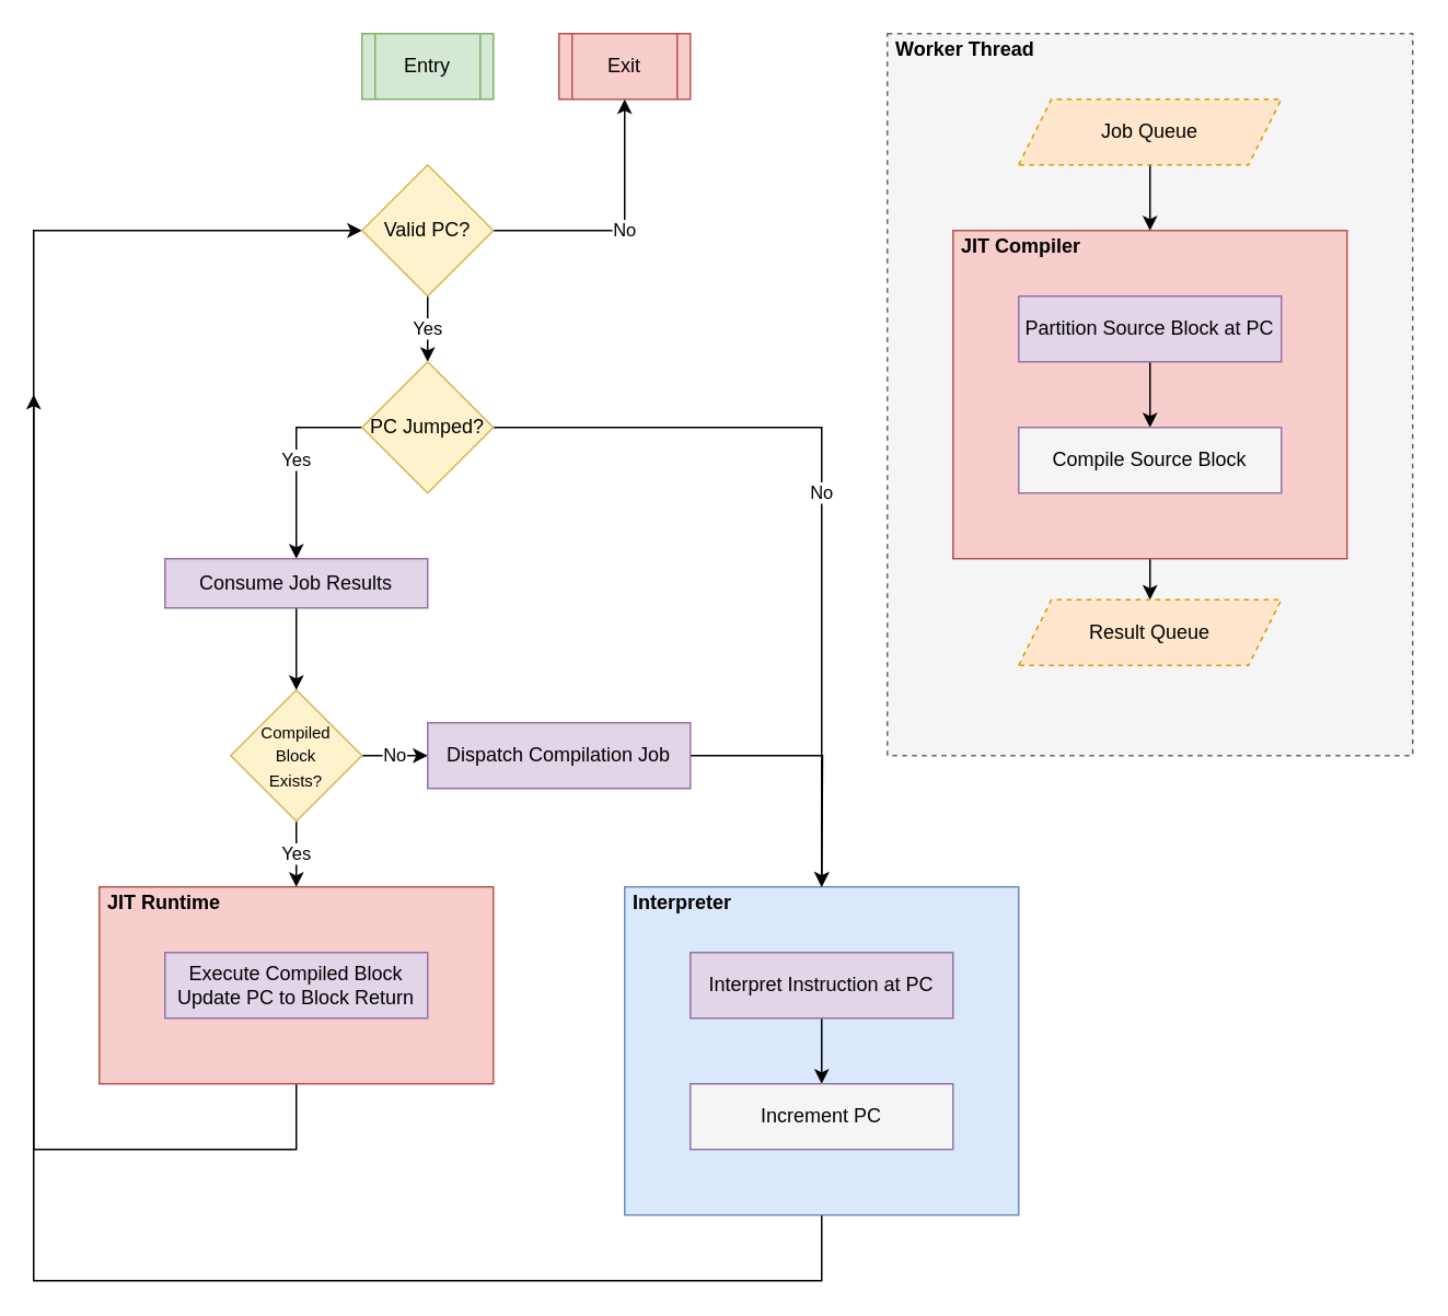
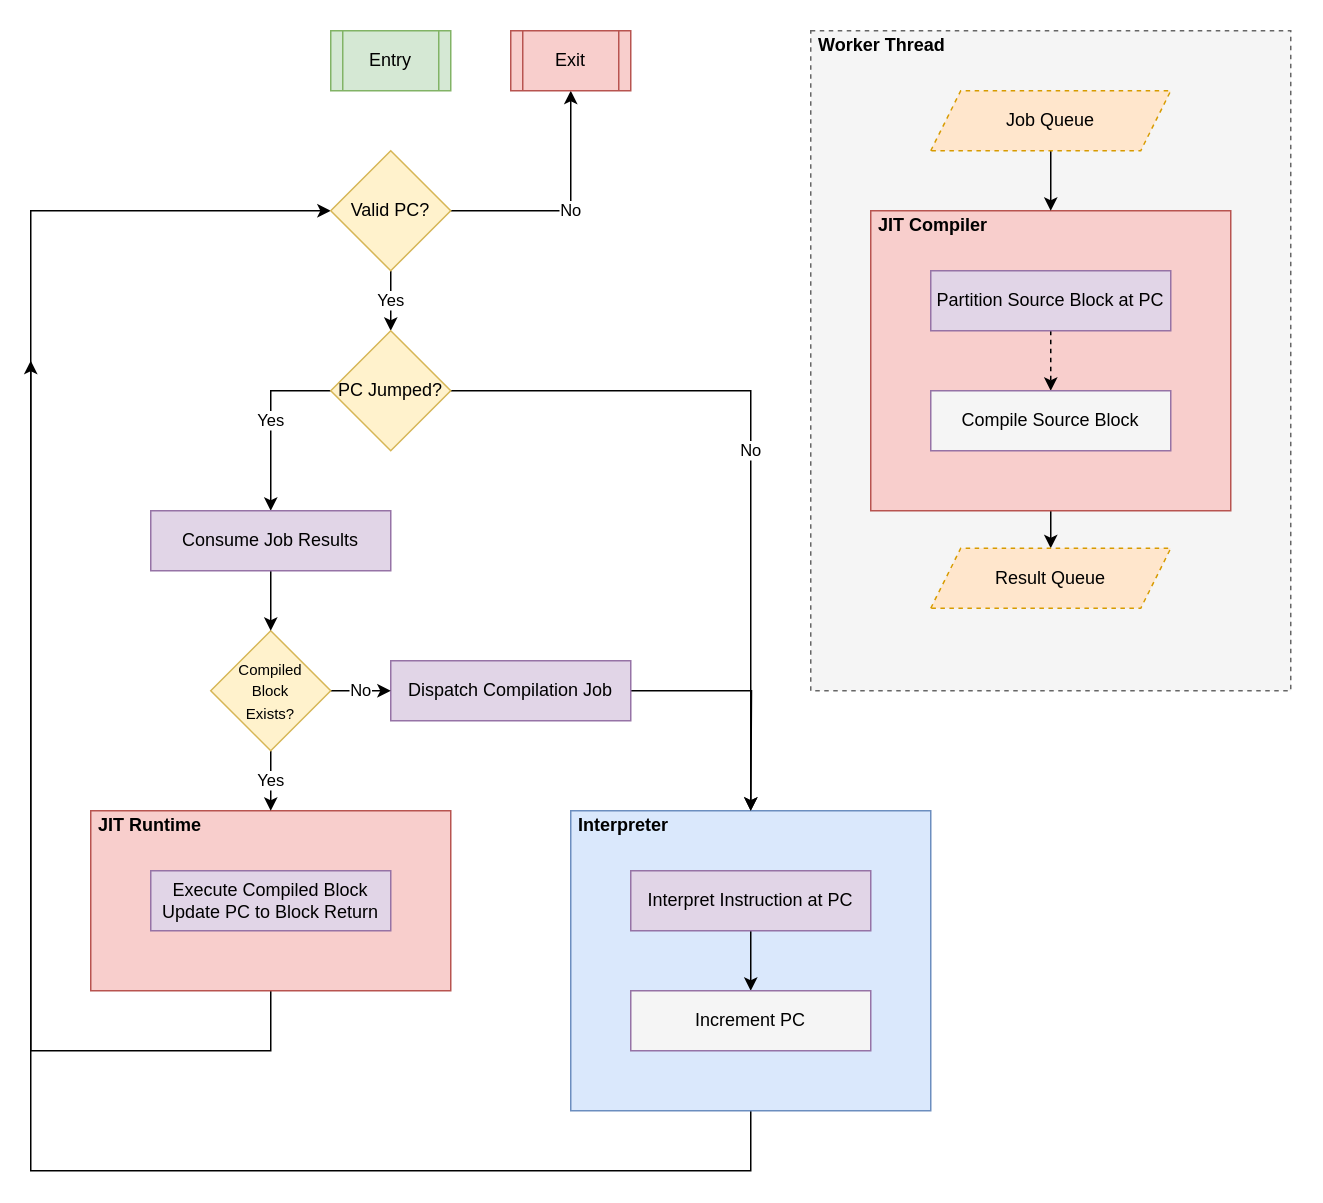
  <mxCell id="0" />
  <mxCell id="1" parent="0" />
  <mxCell id="2" value="" style="rounded=0;whiteSpace=wrap;html=1;fillColor=#f5f5f5;strokeColor=#666666;dashed=1;fontColor=#333333;" parent="1" vertex="1"><mxGeometry x="540" y="20" width="320" height="440" as="geometry" /></mxCell>
  <mxCell id="3" style="edgeStyle=orthogonalEdgeStyle;rounded=0;orthogonalLoop=1;jettySize=auto;html=1;exitX=0.5;exitY=1;exitDx=0;exitDy=0;entryX=0;entryY=0.5;entryDx=0;entryDy=0;" edge="1" parent="1" source="4" target="11"><mxGeometry relative="1" as="geometry"><Array as="points"><mxPoint x="180" y="700" /><mxPoint x="20" y="700" /><mxPoint x="20" y="140" /></Array></mxGeometry></mxCell>
  <mxCell id="4" value="" style="rounded=0;whiteSpace=wrap;html=1;fillColor=#f8cecc;strokeColor=#b85450;" vertex="1" parent="1"><mxGeometry x="60" y="540" width="240" height="120" as="geometry" /></mxCell>
  <mxCell id="5" style="edgeStyle=orthogonalEdgeStyle;rounded=0;orthogonalLoop=1;jettySize=auto;html=1;exitX=0.5;exitY=1;exitDx=0;exitDy=0;entryX=0.5;entryY=0;entryDx=0;entryDy=0;" edge="1" parent="1" source="6" target="36"><mxGeometry relative="1" as="geometry" /></mxCell>
  <mxCell id="6" value="" style="rounded=0;whiteSpace=wrap;html=1;fillColor=#f8cecc;strokeColor=#b85450;" vertex="1" parent="1"><mxGeometry x="580" y="140" width="240" height="200" as="geometry" /></mxCell>
  <mxCell id="7" style="edgeStyle=orthogonalEdgeStyle;rounded=0;orthogonalLoop=1;jettySize=auto;html=1;exitX=0.5;exitY=1;exitDx=0;exitDy=0;" edge="1" parent="1" source="8"><mxGeometry relative="1" as="geometry"><mxPoint x="20" y="240" as="targetPoint" /><Array as="points"><mxPoint x="500" y="780" /><mxPoint x="20" y="780" /></Array></mxGeometry></mxCell>
  <mxCell id="8" value="&lt;div&gt;&lt;br&gt;&lt;/div&gt;" style="rounded=0;whiteSpace=wrap;html=1;fillColor=#dae8fc;strokeColor=#6c8ebf;align=left;" vertex="1" parent="1"><mxGeometry x="380" y="540" width="240" height="200" as="geometry" /></mxCell>
  <mxCell id="9" value="No" style="edgeStyle=orthogonalEdgeStyle;rounded=0;orthogonalLoop=1;jettySize=auto;html=1;exitX=1;exitY=0.5;exitDx=0;exitDy=0;entryX=0.5;entryY=1;entryDx=0;entryDy=0;" parent="1" source="11" target="16" edge="1"><mxGeometry relative="1" as="geometry" /></mxCell>
  <mxCell id="10" value="Yes" style="edgeStyle=orthogonalEdgeStyle;rounded=0;orthogonalLoop=1;jettySize=auto;html=1;exitX=0.5;exitY=1;exitDx=0;exitDy=0;entryX=0.5;entryY=0;entryDx=0;entryDy=0;" parent="1" source="11" target="22" edge="1"><mxGeometry relative="1" as="geometry" /></mxCell>
  <mxCell id="11" value="Valid PC?" style="rhombus;whiteSpace=wrap;html=1;fillColor=#fff2cc;strokeColor=#d6b656;" parent="1" vertex="1"><mxGeometry x="220" y="100" width="80" height="80" as="geometry" /></mxCell>
  <mxCell id="12" style="edgeStyle=orthogonalEdgeStyle;rounded=0;orthogonalLoop=1;jettySize=auto;html=1;exitX=1;exitY=0.5;exitDx=0;exitDy=0;" edge="1" parent="1" source="13"><mxGeometry relative="1" as="geometry"><mxPoint x="500" y="540" as="targetPoint" /></mxGeometry></mxCell>
  <mxCell id="13" value="Dispatch Compilation Job" style="rounded=0;whiteSpace=wrap;html=1;fillColor=#e1d5e7;strokeColor=#9673a6;" parent="1" vertex="1"><mxGeometry x="260" y="440" width="160" height="40" as="geometry" /></mxCell>
  <mxCell id="14" value="Execute Compiled Block&lt;br&gt;Update PC to Block Return" style="rounded=0;whiteSpace=wrap;html=1;fillColor=#e1d5e7;strokeColor=#9673a6;" parent="1" vertex="1"><mxGeometry x="100" y="580" width="160" height="40" as="geometry" /></mxCell>
  <mxCell id="15" value="Entry" style="shape=process;whiteSpace=wrap;html=1;backgroundOutline=1;fillColor=#d5e8d4;strokeColor=#82b366;" parent="1" vertex="1"><mxGeometry x="220" y="20" width="80" height="40" as="geometry" /></mxCell>
  <mxCell id="16" value="Exit" style="shape=process;whiteSpace=wrap;html=1;backgroundOutline=1;fillColor=#f8cecc;strokeColor=#b85450;" parent="1" vertex="1"><mxGeometry x="340" y="20" width="80" height="40" as="geometry" /></mxCell>
  <mxCell id="17" value="No" style="edgeStyle=orthogonalEdgeStyle;rounded=0;orthogonalLoop=1;jettySize=auto;html=1;exitX=1;exitY=0.5;exitDx=0;exitDy=0;entryX=0;entryY=0.5;entryDx=0;entryDy=0;" parent="1" source="19" target="13" edge="1"><mxGeometry relative="1" as="geometry" /></mxCell>
  <mxCell id="18" value="Yes" style="edgeStyle=orthogonalEdgeStyle;rounded=0;orthogonalLoop=1;jettySize=auto;html=1;exitX=0.5;exitY=1;exitDx=0;exitDy=0;entryX=0.5;entryY=0;entryDx=0;entryDy=0;" edge="1" parent="1" source="19" target="4"><mxGeometry relative="1" as="geometry" /></mxCell>
  <mxCell id="19" value="&lt;font style=&quot;font-size: 10px&quot;&gt;Compiled&lt;br&gt;Block&lt;br&gt;Exists?&lt;/font&gt;" style="rhombus;whiteSpace=wrap;html=1;fillColor=#fff2cc;strokeColor=#d6b656;" parent="1" vertex="1"><mxGeometry x="140" y="420" width="80" height="80" as="geometry" /></mxCell>
  <mxCell id="20" value="No" style="edgeStyle=orthogonalEdgeStyle;rounded=0;orthogonalLoop=1;jettySize=auto;html=1;exitX=1;exitY=0.5;exitDx=0;exitDy=0;entryX=0.5;entryY=0;entryDx=0;entryDy=0;" edge="1" parent="1" source="22" target="8"><mxGeometry relative="1" as="geometry" /></mxCell>
  <mxCell id="21" value="Yes" style="edgeStyle=orthogonalEdgeStyle;rounded=0;orthogonalLoop=1;jettySize=auto;html=1;exitX=0;exitY=0.5;exitDx=0;exitDy=0;entryX=0.5;entryY=0;entryDx=0;entryDy=0;" edge="1" parent="1" source="22" target="32"><mxGeometry relative="1" as="geometry" /></mxCell>
  <mxCell id="22" value="PC Jumped?" style="rhombus;whiteSpace=wrap;html=1;fillColor=#fff2cc;strokeColor=#d6b656;" parent="1" vertex="1"><mxGeometry x="220" y="220" width="80" height="80" as="geometry" /></mxCell>
  <mxCell id="23" style="edgeStyle=orthogonalEdgeStyle;rounded=0;orthogonalLoop=1;jettySize=auto;html=1;exitX=0.5;exitY=1;exitDx=0;exitDy=0;entryX=0.5;entryY=0;entryDx=0;entryDy=0;" parent="1" source="24" target="25" edge="1"><mxGeometry relative="1" as="geometry" /></mxCell>
  <mxCell id="24" value="Interpret Instruction at PC" style="rounded=0;whiteSpace=wrap;html=1;fillColor=#e1d5e7;strokeColor=#9673a6;" parent="1" vertex="1"><mxGeometry x="420" y="580" width="160" height="40" as="geometry" /></mxCell>
  <mxCell id="25" value="Increment PC" style="rounded=0;whiteSpace=wrap;html=1;fillColor=#f5f5f5;strokeColor=#9673a6;" parent="1" vertex="1"><mxGeometry x="420" y="660" width="160" height="40" as="geometry" /></mxCell>
- <mxCell id="26" style="edgeStyle=orthogonalEdgeStyle;rounded=0;orthogonalLoop=1;jettySize=auto;html=1;exitX=0.5;exitY=1;exitDx=0;exitDy=0;entryX=0.5;entryY=0;entryDx=0;entryDy=0;" parent="1" source="27" target="28" edge="1"><mxGeometry relative="1" as="geometry" /></mxCell>
+ <mxCell id="26" style="edgeStyle=orthogonalEdgeStyle;rounded=0;orthogonalLoop=1;jettySize=auto;html=1;exitX=0.5;exitY=1;exitDx=0;exitDy=0;entryX=0.5;entryY=0;entryDx=0;entryDy=0;dashed=1;" parent="1" source="27" target="28" edge="1"><mxGeometry relative="1" as="geometry" /></mxCell>
  <mxCell id="27" value="Partition Source Block at PC" style="rounded=0;whiteSpace=wrap;html=1;fillColor=#e1d5e7;strokeColor=#9673a6;" parent="1" vertex="1"><mxGeometry x="620" y="180" width="160" height="40" as="geometry" /></mxCell>
  <mxCell id="28" value="Compile Source Block" style="rounded=0;whiteSpace=wrap;html=1;fillColor=#f5f5f5;strokeColor=#9673a6;" parent="1" vertex="1"><mxGeometry x="620" y="260" width="160" height="40" as="geometry" /></mxCell>
  <mxCell id="29" value="&lt;b&gt;&amp;nbsp;Interpreter&lt;/b&gt;" style="text;html=1;strokeColor=none;fillColor=none;align=left;verticalAlign=middle;whiteSpace=wrap;rounded=0;" vertex="1" parent="1"><mxGeometry x="380" y="540" width="110" height="20" as="geometry" /></mxCell>
  <mxCell id="30" value="&lt;b&gt;&amp;nbsp;JIT Compiler&lt;/b&gt;" style="text;html=1;strokeColor=none;fillColor=none;align=left;verticalAlign=middle;whiteSpace=wrap;rounded=0;" vertex="1" parent="1"><mxGeometry x="580" y="140" width="110" height="20" as="geometry" /></mxCell>
  <mxCell id="31" style="edgeStyle=orthogonalEdgeStyle;rounded=0;orthogonalLoop=1;jettySize=auto;html=1;exitX=0.5;exitY=1;exitDx=0;exitDy=0;entryX=0.5;entryY=0;entryDx=0;entryDy=0;" edge="1" parent="1" source="32" target="19"><mxGeometry relative="1" as="geometry" /></mxCell>
- <mxCell id="32" value="Consume Job Results" style="rounded=0;whiteSpace=wrap;html=1;fillColor=#e1d5e7;strokeColor=#9673a6;" vertex="1" parent="1"><mxGeometry x="100" y="340" width="160" height="30" as="geometry" /></mxCell>
+ <mxCell id="32" value="Consume Job Results" style="rounded=0;whiteSpace=wrap;html=1;fillColor=#e1d5e7;strokeColor=#9673a6;" vertex="1" parent="1"><mxGeometry x="100" y="340" width="160" height="40" as="geometry" /></mxCell>
  <mxCell id="33" value="&lt;b&gt;&amp;nbsp;JIT Runtime&lt;/b&gt;" style="text;html=1;strokeColor=none;fillColor=none;align=left;verticalAlign=middle;whiteSpace=wrap;rounded=0;" vertex="1" parent="1"><mxGeometry x="60" y="540" width="110" height="20" as="geometry" /></mxCell>
  <mxCell id="34" style="edgeStyle=orthogonalEdgeStyle;rounded=0;orthogonalLoop=1;jettySize=auto;html=1;exitX=0.5;exitY=1;exitDx=0;exitDy=0;entryX=0.5;entryY=0;entryDx=0;entryDy=0;" edge="1" parent="1" source="35" target="6"><mxGeometry relative="1" as="geometry" /></mxCell>
  <mxCell id="35" value="Job Queue" style="shape=parallelogram;perimeter=parallelogramPerimeter;whiteSpace=wrap;html=1;fixedSize=1;dashed=1;fillColor=#ffe6cc;strokeColor=#d79b00;" vertex="1" parent="1"><mxGeometry x="620" y="60" width="160" height="40" as="geometry" /></mxCell>
  <mxCell id="36" value="Result Queue" style="shape=parallelogram;perimeter=parallelogramPerimeter;whiteSpace=wrap;html=1;fixedSize=1;dashed=1;fillColor=#ffe6cc;strokeColor=#d79b00;" vertex="1" parent="1"><mxGeometry x="620" y="365" width="160" height="40" as="geometry" /></mxCell>
  <mxCell id="37" value="&lt;b&gt;&amp;nbsp;Worker Thread&lt;/b&gt;" style="text;html=1;strokeColor=none;fillColor=none;align=left;verticalAlign=middle;whiteSpace=wrap;rounded=0;" vertex="1" parent="1"><mxGeometry x="540" y="20" width="110" height="20" as="geometry" /></mxCell>
